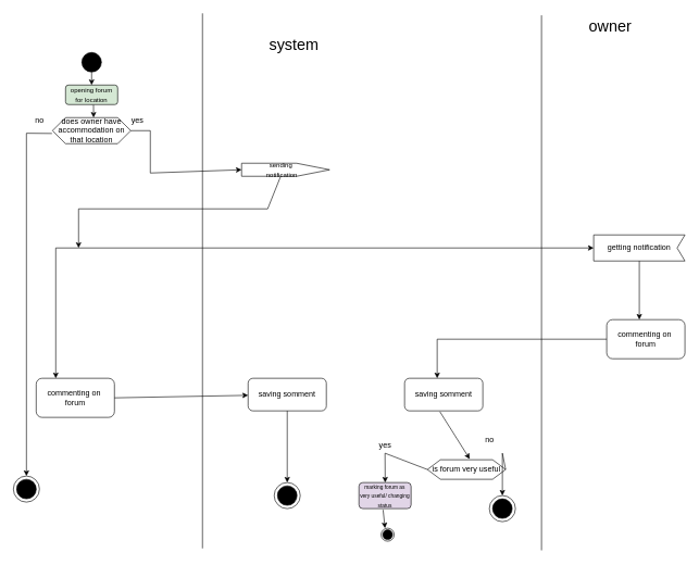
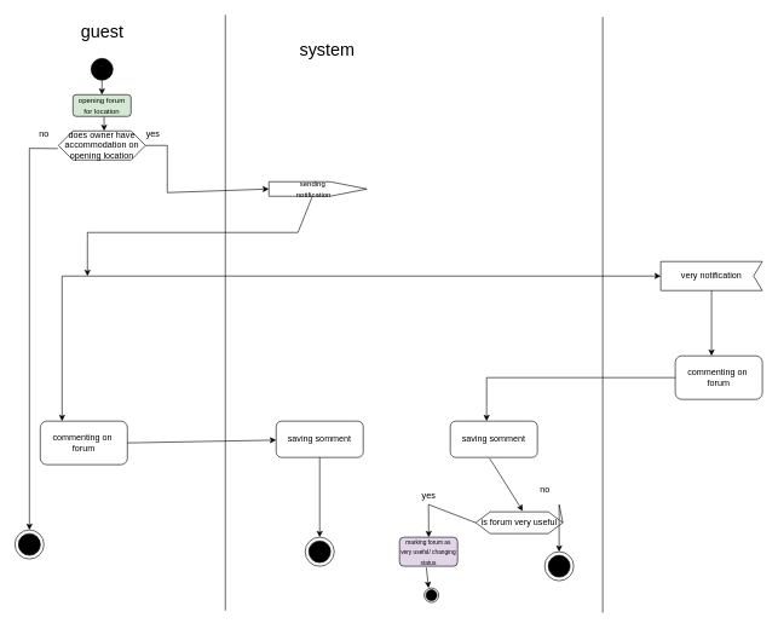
  <mxCell id="0" />
  <mxCell id="1" parent="0" />
+ <mxCell id="2" value="&lt;font style=&quot;font-size: 24px;&quot;&gt;guest&lt;/font&gt;" style="text;html=1;align=center;verticalAlign=middle;resizable=0;points=[];autosize=1;strokeColor=none;fillColor=none;" vertex="1" parent="1"><mxGeometry x="100" y="23" width="80" height="40" as="geometry" /></mxCell>
  <mxCell id="3" value="&lt;font style=&quot;font-size: 24px;&quot;&gt;system&lt;/font&gt;" style="text;html=1;align=center;verticalAlign=middle;resizable=0;points=[];autosize=1;strokeColor=none;fillColor=none;" vertex="1" parent="1"><mxGeometry x="400" y="48" width="100" height="40" as="geometry" /></mxCell>
- <mxCell id="4" value="&lt;font style=&quot;font-size: 24px;&quot;&gt;owner&lt;/font&gt;" style="text;html=1;align=center;verticalAlign=middle;resizable=0;points=[];autosize=1;strokeColor=none;fillColor=none;" vertex="1" parent="1"><mxGeometry x="890" width="90" height="40" as="geometry" y="20" /></mxCell>
  <mxCell id="5" value="" style="endArrow=none;html=1;rounded=0;" edge="1" parent="1"><mxGeometry width="50" height="50" relative="1" as="geometry"><mxPoint x="310" y="841.026" as="sourcePoint" /><mxPoint x="310" as="targetPoint" y="20" /></mxGeometry></mxCell>
  <mxCell id="6" value="" style="endArrow=none;html=1;rounded=0;" edge="1" parent="1"><mxGeometry width="50" height="50" relative="1" as="geometry"><mxPoint x="830" y="844.026" as="sourcePoint" /><mxPoint x="830" y="23" as="targetPoint" /></mxGeometry></mxCell>
  <mxCell id="7" value="" style="ellipse;whiteSpace=wrap;html=1;aspect=fixed;fillColor=#000000;" vertex="1" parent="1"><mxGeometry x="125" y="80" width="30" height="30" as="geometry" /></mxCell>
  <mxCell id="8" value="" style="endArrow=classic;html=1;rounded=0;exitX=0.5;exitY=1;exitDx=0;exitDy=0;" edge="1" parent="1" source="7" target="11"><mxGeometry width="50" height="50" relative="1" as="geometry"><mxPoint x="260" y="260" as="sourcePoint" /><mxPoint x="140" y="140" as="targetPoint" /></mxGeometry></mxCell>
  <mxCell id="9" value="" style="endArrow=classic;html=1;rounded=0;exitX=0.5;exitY=1;exitDx=0;exitDy=0;" edge="1" parent="1" source="11"><mxGeometry width="50" height="50" relative="1" as="geometry"><mxPoint x="150" y="120" as="sourcePoint" /><mxPoint x="150" y="140" as="targetPoint" /></mxGeometry></mxCell>
  <mxCell id="10" value="" style="endArrow=classic;html=1;rounded=0;exitX=0.5;exitY=1;exitDx=0;exitDy=0;" edge="1" parent="1"><mxGeometry width="50" height="50" relative="1" as="geometry"><mxPoint x="142.86" y="160" as="sourcePoint" /><mxPoint x="143" y="180" as="targetPoint" /></mxGeometry></mxCell>
  <mxCell id="11" value="&lt;font style=&quot;font-size: 10px;&quot;&gt;opening forum for location&lt;/font&gt;" style="rounded=1;whiteSpace=wrap;html=1;fillColor=#d5e8d4;" vertex="1" parent="1"><mxGeometry x="100" y="130" width="80" height="30" as="geometry" /></mxCell>
- <mxCell id="12" value="does owner have accommodation on that location" style="shape=hexagon;perimeter=hexagonPerimeter2;whiteSpace=wrap;html=1;fixedSize=1;" vertex="1" parent="1"><mxGeometry x="80" y="180" width="120" height="40" as="geometry" /></mxCell>
+ <mxCell id="12" value="does owner have accommodation on opening location" style="shape=hexagon;perimeter=hexagonPerimeter2;whiteSpace=wrap;html=1;fixedSize=1;" vertex="1" parent="1"><mxGeometry x="80" y="180" width="120" height="40" as="geometry" /></mxCell>
  <mxCell id="13" value="" style="endArrow=classic;html=1;rounded=0;entryX=0.5;entryY=0;entryDx=0;entryDy=0;" edge="1" parent="1" target="16"><mxGeometry width="50" height="50" relative="1" as="geometry"><mxPoint x="200" y="200" as="sourcePoint" /><mxPoint x="230" y="490.476" as="targetPoint" /><Array as="points"><mxPoint x="230" y="200" /><mxPoint x="230" y="265" /></Array></mxGeometry></mxCell>
  <mxCell id="14" value="yes" style="text;html=1;align=center;verticalAlign=middle;resizable=0;points=[];autosize=1;strokeColor=none;fillColor=none;" vertex="1" parent="1"><mxGeometry x="190" y="170" width="40" height="30" as="geometry" /></mxCell>
  <mxCell id="15" value="no" style="text;html=1;align=center;verticalAlign=middle;resizable=0;points=[];autosize=1;strokeColor=none;fillColor=none;" vertex="1" parent="1"><mxGeometry x="40" y="170" width="40" height="30" as="geometry" /></mxCell>
  <mxCell id="16" value="&lt;font style=&quot;font-size: 10px;&quot;&gt;sending&amp;nbsp; &amp;nbsp; &amp;nbsp;&lt;/font&gt;&lt;div&gt;&lt;font style=&quot;font-size: 10px;&quot;&gt;notification&amp;nbsp; &amp;nbsp;&amp;nbsp;&lt;/font&gt;&lt;/div&gt;" style="shape=offPageConnector;whiteSpace=wrap;html=1;direction=north;" vertex="1" parent="1"><mxGeometry x="370" y="250" width="135" height="20" as="geometry" /></mxCell>
  <mxCell id="17" value="" style="endArrow=classic;html=1;rounded=0;exitX=0;exitY=0.444;exitDx=0;exitDy=0;exitPerimeter=0;" edge="1" parent="1" source="16"><mxGeometry width="50" height="50" relative="1" as="geometry"><mxPoint x="410.833" y="320" as="sourcePoint" /><mxPoint x="120" y="380" as="targetPoint" /><Array as="points"><mxPoint x="410" y="320" /><mxPoint x="120" y="320" /></Array></mxGeometry></mxCell>
- <mxCell id="18" value="getting notification" style="shape=mxgraph.sysml.accEvent;flipH=1;whiteSpace=wrap;align=center;html=1;" vertex="1" parent="1"><mxGeometry x="910" y="360" width="140" height="40" as="geometry" /></mxCell>
+ <mxCell id="18" value="very notification" style="shape=mxgraph.sysml.accEvent;flipH=1;whiteSpace=wrap;align=center;html=1;" vertex="1" parent="1"><mxGeometry x="910" y="360" width="140" height="40" as="geometry" /></mxCell>
  <mxCell id="19" value="" style="endArrow=classic;html=1;rounded=0;exitX=0.98;exitY=1.144;exitDx=0;exitDy=0;exitPerimeter=0;" edge="1" parent="1" source="15"><mxGeometry width="50" height="50" relative="1" as="geometry"><mxPoint x="-20" y="430" as="sourcePoint" /><mxPoint x="40" y="730" as="targetPoint" /><Array as="points"><mxPoint x="40" y="204" /></Array></mxGeometry></mxCell>
  <mxCell id="20" value="commenting on&amp;nbsp;&lt;div&gt;forum&lt;/div&gt;" style="rounded=1;whiteSpace=wrap;html=1;" vertex="1" parent="1"><mxGeometry x="55" y="580" width="120" height="60" as="geometry" /></mxCell>
  <mxCell id="21" value="" style="endArrow=classic;startArrow=classic;html=1;rounded=0;exitX=0.25;exitY=0;exitDx=0;exitDy=0;" edge="1" parent="1" source="20"><mxGeometry width="50" height="50" relative="1" as="geometry"><mxPoint x="860" y="430" as="sourcePoint" /><mxPoint x="910" y="380" as="targetPoint" /><Array as="points"><mxPoint x="85" y="380" /></Array></mxGeometry></mxCell>
  <mxCell id="22" value="" style="endArrow=classic;html=1;rounded=0;exitX=1;exitY=0.5;exitDx=0;exitDy=0;" edge="1" parent="1" source="20" target="23"><mxGeometry width="50" height="50" relative="1" as="geometry"><mxPoint x="140" y="710" as="sourcePoint" /><mxPoint x="440" y="610" as="targetPoint" /></mxGeometry></mxCell>
  <mxCell id="23" value="saving somment" style="rounded=1;whiteSpace=wrap;html=1;" vertex="1" parent="1"><mxGeometry x="380" y="580" width="120" height="50" as="geometry" /></mxCell>
  <mxCell id="24" value="" style="endArrow=classic;html=1;rounded=0;exitX=0.5;exitY=1;exitDx=0;exitDy=0;" edge="1" parent="1" source="23"><mxGeometry width="50" height="50" relative="1" as="geometry"><mxPoint x="470" y="800" as="sourcePoint" /><mxPoint x="440" y="740" as="targetPoint" /></mxGeometry></mxCell>
  <mxCell id="25" value="" style="group" vertex="1" connectable="0" parent="1"><mxGeometry x="20" y="730" width="40" height="40" as="geometry" /></mxCell>
  <mxCell id="26" value="" style="ellipse;whiteSpace=wrap;html=1;aspect=fixed;" vertex="1" parent="25"><mxGeometry width="40" height="40" as="geometry" /></mxCell>
  <mxCell id="27" value="" style="ellipse;whiteSpace=wrap;html=1;aspect=fixed;fillColor=#000000;" vertex="1" parent="25"><mxGeometry x="5" y="5" width="30" height="30" as="geometry" /></mxCell>
  <mxCell id="28" value="" style="group" vertex="1" connectable="0" parent="1"><mxGeometry x="420" y="740" width="40" height="40" as="geometry" /></mxCell>
  <mxCell id="29" value="" style="ellipse;whiteSpace=wrap;html=1;aspect=fixed;" vertex="1" parent="28"><mxGeometry width="40" height="40" as="geometry" /></mxCell>
  <mxCell id="30" value="" style="ellipse;whiteSpace=wrap;html=1;aspect=fixed;fillColor=#000000;" vertex="1" parent="28"><mxGeometry x="5" y="5" width="30" height="30" as="geometry" /></mxCell>
  <mxCell id="31" value="" style="endArrow=classic;html=1;rounded=0;exitX=0.5;exitY=1;exitDx=0;exitDy=0;exitPerimeter=0;" edge="1" parent="1" source="18"><mxGeometry width="50" height="50" relative="1" as="geometry"><mxPoint x="990" y="560" as="sourcePoint" /><mxPoint x="980" y="490" as="targetPoint" /></mxGeometry></mxCell>
  <mxCell id="32" value="commenting on&amp;nbsp;&lt;div&gt;forum&lt;/div&gt;" style="rounded=1;whiteSpace=wrap;html=1;" vertex="1" parent="1"><mxGeometry x="930" y="490" width="120" height="60" as="geometry" /></mxCell>
  <mxCell id="33" value="" style="endArrow=classic;html=1;rounded=0;exitX=0;exitY=0.5;exitDx=0;exitDy=0;" edge="1" parent="1" source="32"><mxGeometry width="50" height="50" relative="1" as="geometry"><mxPoint x="950" y="710" as="sourcePoint" /><mxPoint x="670" y="580" as="targetPoint" /><Array as="points"><mxPoint x="670" y="520" /></Array></mxGeometry></mxCell>
  <mxCell id="34" value="saving somment" style="rounded=1;whiteSpace=wrap;html=1;" vertex="1" parent="1"><mxGeometry x="620" y="580" width="120" height="50" as="geometry" /></mxCell>
  <mxCell id="35" value="is forum very useful" style="shape=hexagon;perimeter=hexagonPerimeter2;whiteSpace=wrap;html=1;fixedSize=1;" vertex="1" parent="1"><mxGeometry x="655" y="705" width="120" height="30" as="geometry" /></mxCell>
  <mxCell id="36" value="" style="endArrow=classic;html=1;rounded=0;entryX=0.541;entryY=-0.038;entryDx=0;entryDy=0;entryPerimeter=0;exitX=0.451;exitY=1.024;exitDx=0;exitDy=0;exitPerimeter=0;" edge="1" parent="1" source="34" target="35"><mxGeometry width="50" height="50" relative="1" as="geometry"><mxPoint x="680" y="640" as="sourcePoint" /><mxPoint x="730" y="590" as="targetPoint" /></mxGeometry></mxCell>
  <mxCell id="37" value="" style="endArrow=classic;html=1;rounded=0;exitX=1;exitY=0.5;exitDx=0;exitDy=0;" edge="1" parent="1" source="35"><mxGeometry width="50" height="50" relative="1" as="geometry"><mxPoint x="730" y="700" as="sourcePoint" /><mxPoint x="770" y="760" as="targetPoint" /><Array as="points"><mxPoint x="770" y="695" /></Array></mxGeometry></mxCell>
  <mxCell id="38" value="no" style="text;html=1;align=center;verticalAlign=middle;resizable=0;points=[];autosize=1;strokeColor=none;fillColor=none;" vertex="1" parent="1"><mxGeometry x="730" y="660" width="40" height="30" as="geometry" /></mxCell>
  <mxCell id="39" value="" style="group" vertex="1" connectable="0" parent="1"><mxGeometry x="750" y="760" width="40" height="40" as="geometry" /></mxCell>
  <mxCell id="40" value="" style="ellipse;whiteSpace=wrap;html=1;aspect=fixed;" vertex="1" parent="39"><mxGeometry width="40" height="40" as="geometry" /></mxCell>
  <mxCell id="41" value="" style="ellipse;whiteSpace=wrap;html=1;aspect=fixed;fillColor=#000000;" vertex="1" parent="39"><mxGeometry x="5" y="5" width="30" height="30" as="geometry" /></mxCell>
  <mxCell id="42" value="" style="endArrow=classic;html=1;rounded=0;exitX=0;exitY=0.5;exitDx=0;exitDy=0;" edge="1" parent="1" source="35"><mxGeometry width="50" height="50" relative="1" as="geometry"><mxPoint x="590" y="710.81" as="sourcePoint" /><mxPoint x="590.24" y="740" as="targetPoint" /><Array as="points"><mxPoint x="590" y="695" /></Array></mxGeometry></mxCell>
  <mxCell id="43" value="yes" style="text;html=1;align=center;verticalAlign=middle;resizable=0;points=[];autosize=1;strokeColor=none;fillColor=none;" vertex="1" parent="1"><mxGeometry x="570" y="668" width="40" height="30" as="geometry" /></mxCell>
  <mxCell id="44" value="&lt;font style=&quot;font-size: 8px;&quot;&gt;marking forum as very useful/ changing status&lt;/font&gt;" style="rounded=1;whiteSpace=wrap;html=1;fillColor=#e1d5e7;" vertex="1" parent="1"><mxGeometry x="550" y="740" width="80" height="40" as="geometry" /></mxCell>
  <mxCell id="45" value="" style="endArrow=classic;html=1;rounded=0;exitX=0.463;exitY=1.046;exitDx=0;exitDy=0;exitPerimeter=0;" edge="1" parent="1" source="44"><mxGeometry width="50" height="50" relative="1" as="geometry"><mxPoint x="610" y="840" as="sourcePoint" /><mxPoint x="590" y="810" as="targetPoint" /></mxGeometry></mxCell>
  <mxCell id="46" value="" style="group" vertex="1" connectable="0" parent="1"><mxGeometry x="584" y="810" width="20" height="20" as="geometry" /></mxCell>
  <mxCell id="47" value="" style="ellipse;whiteSpace=wrap;html=1;aspect=fixed;" vertex="1" parent="46"><mxGeometry width="20" height="20" as="geometry" /></mxCell>
  <mxCell id="48" value="" style="ellipse;whiteSpace=wrap;html=1;aspect=fixed;fillColor=#000000;" vertex="1" parent="46"><mxGeometry x="2.5" y="2.5" width="15" height="15" as="geometry" /></mxCell>
